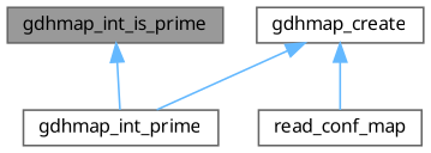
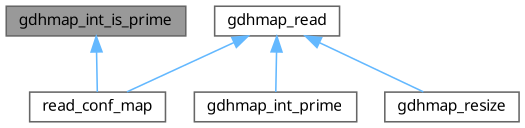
  digraph {
    fontname="Noto Sans"
    rankdir=TB
    node [color=grey40 fillcolor=white fontname="Noto Sans" fontsize=10 shape=box style=filled]
    edge [color=steelblue1 dir=back fontname="Noto Sans" fontsize=10 labelfontname=Helvetica labelfontsize=10 style=solid]
    n1 [color=gray40 fillcolor=grey60 fontcolor=black height=0.2 label=gdhmap_int_is_prime width=0.4]
    n2 [height=0.2 label=gdhmap_int_prime width=0.4]
-   n3 [height=0.2 label=gdhmap_create width=0.4]
+   n3 [height=0.2 label=gdhmap_read width=0.4]
+   n4 [height=0.2 label=gdhmap_resize width=0.4]
    n5 [height=0.2 label=read_conf_map width=0.4]
-   n1 -> n2
+   n1 -> n5
    n3 -> n2
+   n3 -> n4
    n3 -> n5
  }
